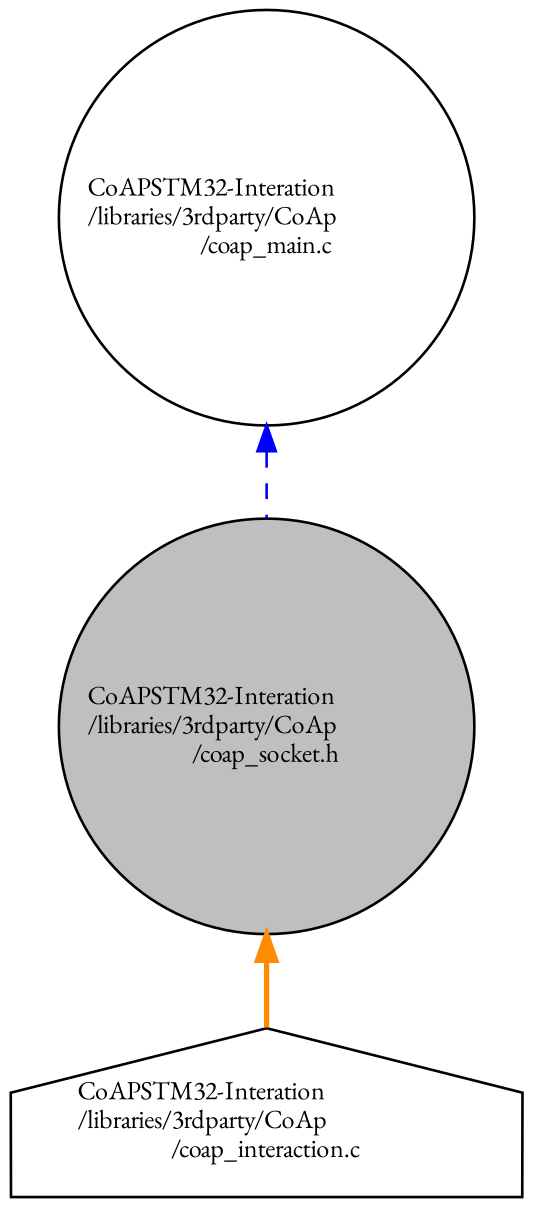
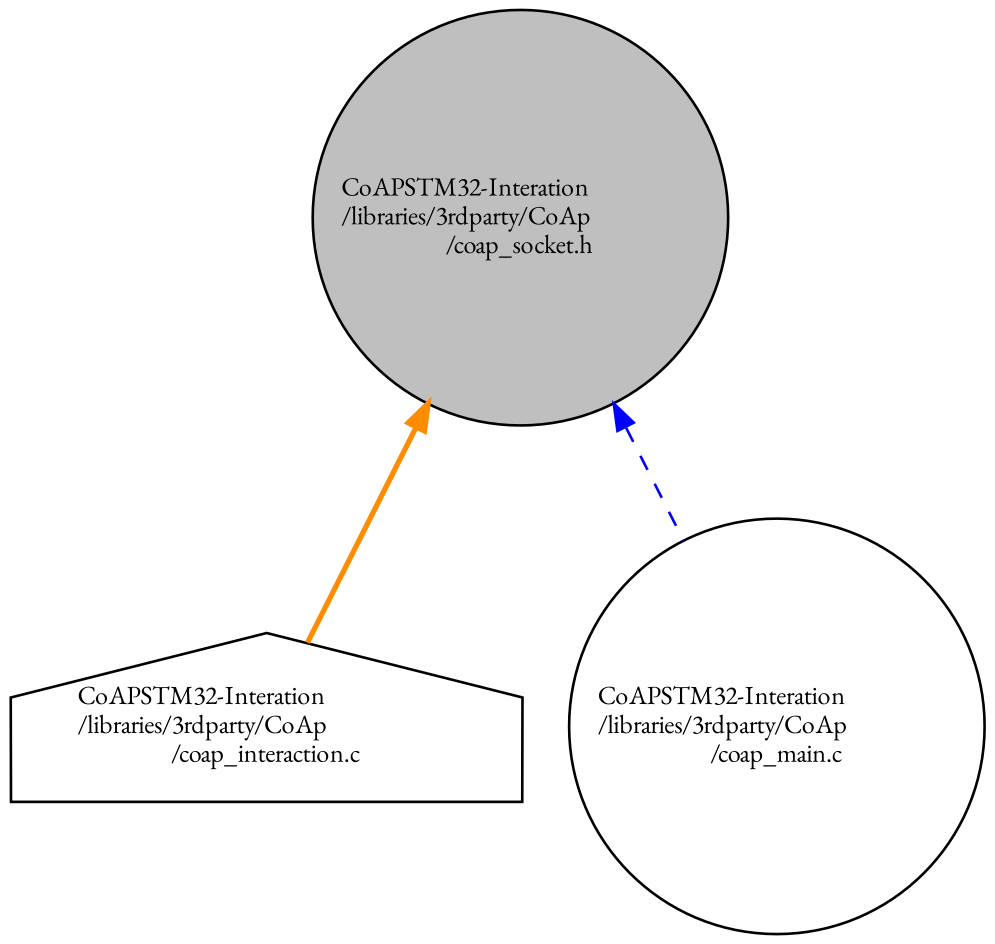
  digraph {
    fontname="EB Garamond"
    node [color=black fillcolor=white fontname="EB Garamond" fontsize=10 shape=circle style=filled]
    edge [dir=back fontname="EB Garamond" fontsize=10 labelfontname=Helvetica labelfontsize=10]
    n1 [fillcolor=grey75 fontcolor=black height=0.2 label="CoAPSTM32-Interation\l/libraries/3rdparty/CoAp\l/coap_socket.h" width=0.4]
    n2 [height=0.2 label="CoAPSTM32-Interation\l/libraries/3rdparty/CoAp\l/coap_interaction.c" shape=house width=0.4]
    n3 [height=0.2 label="CoAPSTM32-Interation\l/libraries/3rdparty/CoAp\l/coap_main.c" width=0.4]
    n1 -> n2 [color=darkorange style=bold]
-   n3 -> n1 [color=blue style=dashed]
+   n1 -> n3 [color=blue style=dashed]
  }
